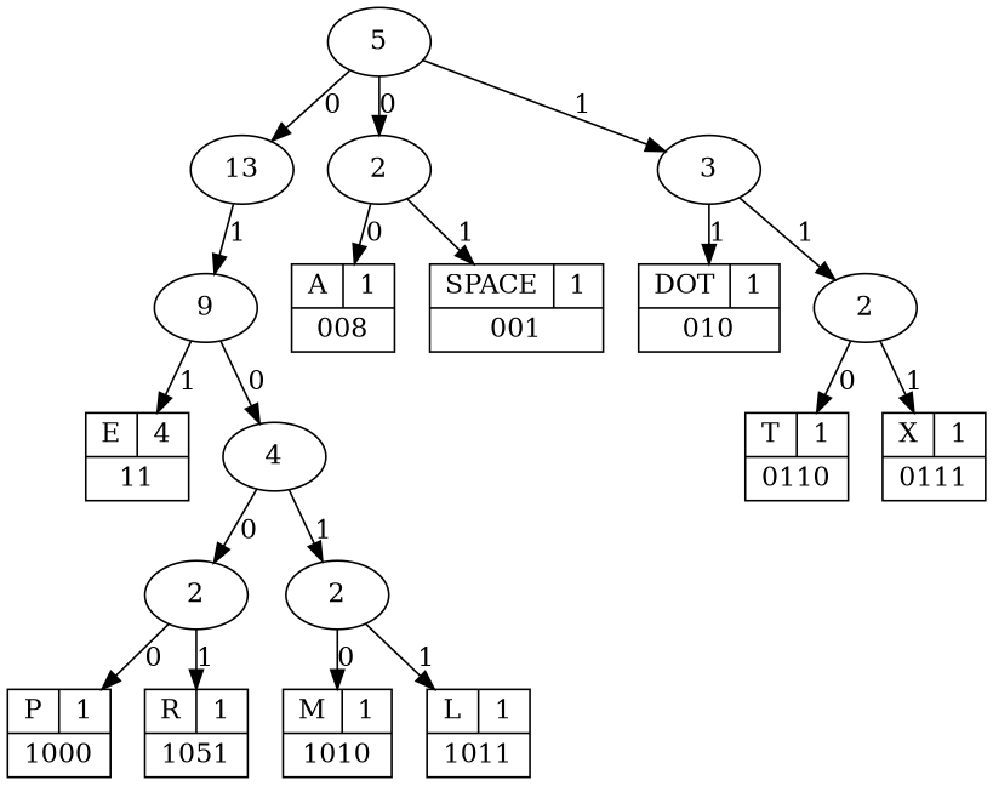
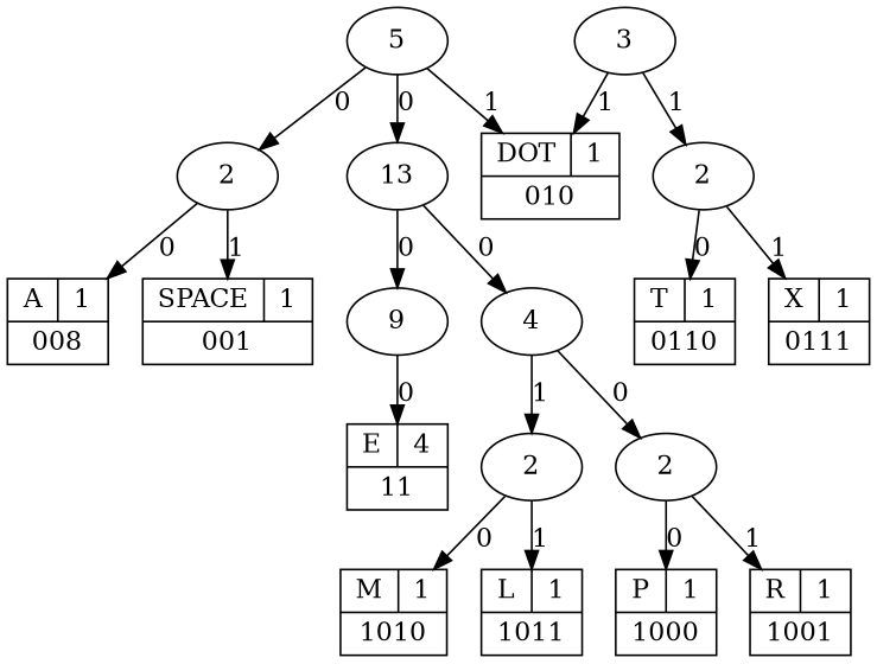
  digraph {
    ranksep=0
    node [shape=record]
    n1 [label="{{A|1}|008}"]
    n2 [label="{{SPACE|1}|001}"]
    n3 [label="{{DOT|1}|010}"]
    n4 [label="{{T|1}|0110}"]
    n5 [label="{{X|1}|0111}"]
    n6 [label=2 shape=""]
    n7 [label="{{P|1}|1000}"]
-   n8 [label="{{R|1}|1051}"]
+   n8 [label="{{R|1}|1001}"]
    n9 [label=2 shape=""]
    n10 [label="{{M|1}|1010}"]
    n11 [label="{{L|1}|1011}"]
    n12 [label=2 shape=""]
    n13 [label="{{E|4}|11}"]
    13 [shape=""]
    n15 [label=9 shape=""]
    5 [shape=""]
    2 [shape=""]
    3 [shape=""]
    4 [shape=""]
    n6 -> n4 [label=0]
    n6 -> n5 [label=1]
    n9 -> n7 [label=0]
    n9 -> n8 [label=1]
    n12 -> n10 [label=0]
    n12 -> n11 [label=1]
-   13 -> n15 [label=1]
-   n15 -> n13 [label=1]
-   n15 -> 4 [label=0]
+   13 -> n15 [label=0]
+   n15 -> n13 [label=0]
+   13 -> 4 [label=0]
    5 -> 13 [label=0]
    5 -> 2 [label=0]
-   5 -> 3 [label=1]
+   5 -> n3 [label=1]
    2 -> n1 [label=0]
    2 -> n2 [label=1]
    3 -> n3 [label=1]
    3 -> n6 [label=1]
    4 -> n9 [label=0]
    4 -> n12 [label=1]
  }
